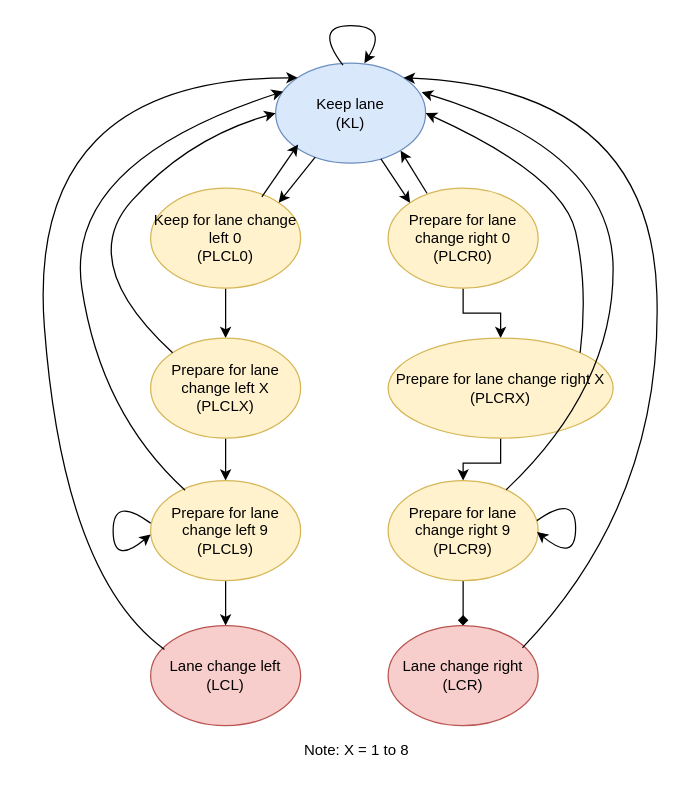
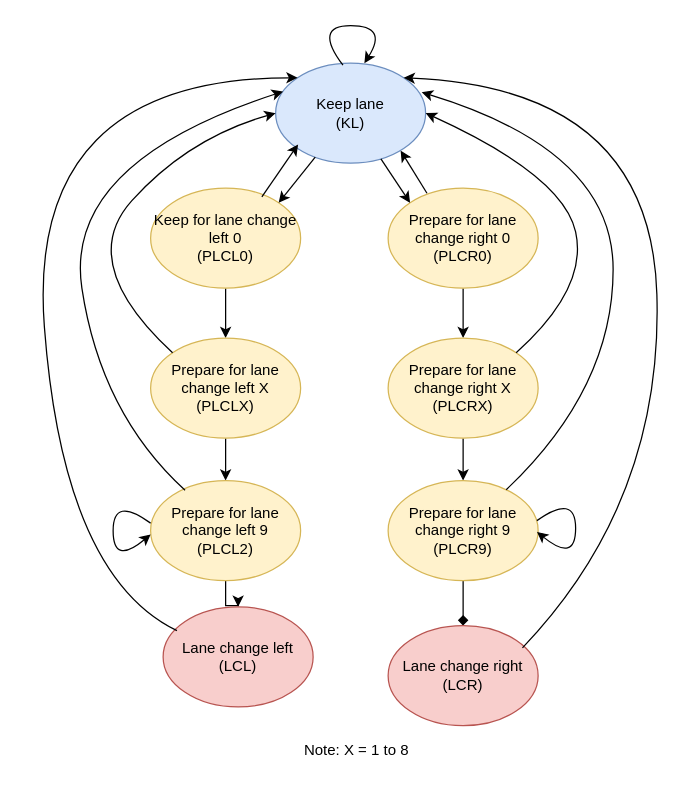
  <mxCell id="0" />
  <mxCell id="1" parent="0" />
  <mxCell id="2" value="Keep lane&lt;br&gt;(KL)" style="ellipse;whiteSpace=wrap;html=1;fillColor=#dae8fc;strokeColor=#6c8ebf;" vertex="1" parent="1"><mxGeometry x="220" y="50" width="120" height="80" as="geometry" /></mxCell>
  <mxCell id="3" value="" style="edgeStyle=orthogonalEdgeStyle;rounded=0;orthogonalLoop=1;jettySize=auto;html=1;" edge="1" parent="1" source="4" target="8"><mxGeometry relative="1" as="geometry" /></mxCell>
  <mxCell id="4" value="Keep for lane change left 0&lt;br&gt;(PLCL0)" style="ellipse;whiteSpace=wrap;html=1;fillColor=#fff2cc;strokeColor=#d6b656;" vertex="1" parent="1"><mxGeometry x="120" y="150" width="120" height="80" as="geometry" /></mxCell>
  <mxCell id="5" value="" style="edgeStyle=orthogonalEdgeStyle;rounded=0;orthogonalLoop=1;jettySize=auto;html=1;" edge="1" parent="1" source="6" target="10"><mxGeometry relative="1" as="geometry" /></mxCell>
  <mxCell id="6" value="Prepare for lane change right 0&lt;br&gt;(PLCR0)" style="ellipse;whiteSpace=wrap;html=1;fillColor=#fff2cc;strokeColor=#d6b656;" vertex="1" parent="1"><mxGeometry x="310" y="150" width="120" height="80" as="geometry" /></mxCell>
  <mxCell id="7" value="" style="edgeStyle=orthogonalEdgeStyle;rounded=0;orthogonalLoop=1;jettySize=auto;html=1;" edge="1" parent="1" source="8" target="12"><mxGeometry relative="1" as="geometry" /></mxCell>
  <mxCell id="8" value="Prepare for lane change left X&lt;br&gt;(PLCLX)" style="ellipse;whiteSpace=wrap;html=1;fillColor=#fff2cc;strokeColor=#d6b656;" vertex="1" parent="1"><mxGeometry x="120" y="270" width="120" height="80" as="geometry" /></mxCell>
  <mxCell id="9" value="" style="edgeStyle=orthogonalEdgeStyle;rounded=0;orthogonalLoop=1;jettySize=auto;html=1;" edge="1" parent="1" source="10" target="14"><mxGeometry relative="1" as="geometry" /></mxCell>
- <mxCell id="10" value="Prepare for lane change right X&lt;br&gt;(PLCRX)" style="ellipse;whiteSpace=wrap;html=1;fillColor=#fff2cc;strokeColor=#d6b656;" vertex="1" parent="1"><mxGeometry x="310" y="270" width="180" height="80" as="geometry" /></mxCell>
+ <mxCell id="10" value="Prepare for lane change right X&lt;br&gt;(PLCRX)" style="ellipse;whiteSpace=wrap;html=1;fillColor=#fff2cc;strokeColor=#d6b656;" vertex="1" parent="1"><mxGeometry x="310" y="270" width="120" height="80" as="geometry" /></mxCell>
  <mxCell id="11" value="" style="edgeStyle=orthogonalEdgeStyle;rounded=0;orthogonalLoop=1;jettySize=auto;html=1;" edge="1" parent="1" source="12" target="15"><mxGeometry relative="1" as="geometry" /></mxCell>
- <mxCell id="12" value="Prepare for lane change left 9&lt;br&gt;(PLCL9)" style="ellipse;whiteSpace=wrap;html=1;fillColor=#fff2cc;strokeColor=#d6b656;" vertex="1" parent="1"><mxGeometry x="120" y="384" width="120" height="80" as="geometry" /></mxCell>
+ <mxCell id="12" value="Prepare for lane change left 9&lt;br&gt;(PLCL2)" style="ellipse;whiteSpace=wrap;html=1;fillColor=#fff2cc;strokeColor=#d6b656;" vertex="1" parent="1"><mxGeometry x="120" y="384" width="120" height="80" as="geometry" /></mxCell>
  <mxCell id="13" value="" style="edgeStyle=orthogonalEdgeStyle;rounded=0;orthogonalLoop=1;jettySize=auto;html=1;endArrow=diamond;" edge="1" parent="1" source="14" target="16"><mxGeometry relative="1" as="geometry" /></mxCell>
  <mxCell id="14" value="Prepare for lane change right 9&lt;br&gt;(PLCR9)" style="ellipse;whiteSpace=wrap;html=1;fillColor=#fff2cc;strokeColor=#d6b656;" vertex="1" parent="1"><mxGeometry x="310" y="384" width="120" height="80" as="geometry" /></mxCell>
- <mxCell id="15" value="Lane change left&lt;br&gt;(LCL)" style="ellipse;whiteSpace=wrap;html=1;fillColor=#f8cecc;strokeColor=#b85450;" vertex="1" parent="1"><mxGeometry x="120" y="500" width="120" height="80" as="geometry" /></mxCell>
+ <mxCell id="15" value="Lane change left&lt;br&gt;(LCL)" style="ellipse;whiteSpace=wrap;html=1;fillColor=#f8cecc;strokeColor=#b85450;" vertex="1" parent="1"><mxGeometry x="130" y="485" width="120" height="80" as="geometry" /></mxCell>
  <mxCell id="16" value="Lane change right&lt;br&gt;(LCR)" style="ellipse;whiteSpace=wrap;html=1;fillColor=#f8cecc;strokeColor=#b85450;" vertex="1" parent="1"><mxGeometry x="310" y="500" width="120" height="80" as="geometry" /></mxCell>
  <mxCell id="17" value="" style="endArrow=classic;html=1;entryX=1;entryY=0;entryDx=0;entryDy=0;" edge="1" parent="1" source="2" target="4"><mxGeometry width="50" height="50" relative="1" as="geometry"><mxPoint x="120" y="650" as="sourcePoint" /><mxPoint x="170" y="600" as="targetPoint" /></mxGeometry></mxCell>
  <mxCell id="18" value="" style="endArrow=classic;html=1;entryX=0;entryY=0;entryDx=0;entryDy=0;" edge="1" parent="1" source="2" target="6"><mxGeometry width="50" height="50" relative="1" as="geometry"><mxPoint x="120" y="650" as="sourcePoint" /><mxPoint x="322" y="160" as="targetPoint" /></mxGeometry></mxCell>
  <mxCell id="19" value="" style="curved=1;endArrow=classic;html=1;entryX=0.5;entryY=0;entryDx=0;entryDy=0;" edge="1" parent="1"><mxGeometry width="50" height="50" relative="1" as="geometry"><mxPoint x="273.894" y="51.66" as="sourcePoint" /><mxPoint x="291" y="50" as="targetPoint" /><Array as="points"><mxPoint x="250" y="20" /><mxPoint x="310" y="20" /></Array></mxGeometry></mxCell>
  <mxCell id="20" value="" style="curved=1;endArrow=classic;html=1;entryX=0.942;entryY=0.45;entryDx=0;entryDy=0;entryPerimeter=0;" edge="1" parent="1"><mxGeometry width="50" height="50" relative="1" as="geometry"><mxPoint x="429" y="416" as="sourcePoint" /><mxPoint x="429.04" y="425" as="targetPoint" /><Array as="points"><mxPoint x="460" y="394" /><mxPoint x="460" y="450" /></Array></mxGeometry></mxCell>
  <mxCell id="21" value="" style="curved=1;endArrow=classic;html=1;entryX=0.942;entryY=0.45;entryDx=0;entryDy=0;entryPerimeter=0;" edge="1" parent="1"><mxGeometry width="50" height="50" relative="1" as="geometry"><mxPoint x="120" y="418" as="sourcePoint" /><mxPoint x="120.04" y="427" as="targetPoint" /><Array as="points"><mxPoint x="90" y="396" /><mxPoint x="90" y="452" /></Array></mxGeometry></mxCell>
  <mxCell id="22" value="" style="endArrow=classic;html=1;" edge="1" parent="1"><mxGeometry width="50" height="50" relative="1" as="geometry"><mxPoint x="209" y="157" as="sourcePoint" /><mxPoint x="238" y="115" as="targetPoint" /></mxGeometry></mxCell>
  <mxCell id="23" value="" style="endArrow=classic;html=1;exitX=0.259;exitY=0.051;exitDx=0;exitDy=0;exitPerimeter=0;" edge="1" parent="1" source="6"><mxGeometry width="50" height="50" relative="1" as="geometry"><mxPoint x="90" y="650" as="sourcePoint" /><mxPoint x="320" y="120" as="targetPoint" /></mxGeometry></mxCell>
  <mxCell id="24" value="" style="curved=1;endArrow=classic;html=1;entryX=1;entryY=0.5;entryDx=0;entryDy=0;exitX=1;exitY=0;exitDx=0;exitDy=0;" edge="1" parent="1" source="10" target="2"><mxGeometry width="50" height="50" relative="1" as="geometry"><mxPoint x="430" y="310" as="sourcePoint" /><mxPoint x="480" y="260" as="targetPoint" /><Array as="points"><mxPoint x="470" y="230" /><mxPoint x="450" y="140" /></Array></mxGeometry></mxCell>
  <mxCell id="25" value="" style="curved=1;endArrow=classic;html=1;entryX=0;entryY=0.5;entryDx=0;entryDy=0;exitX=0;exitY=0;exitDx=0;exitDy=0;" edge="1" parent="1" source="8" target="2"><mxGeometry width="50" height="50" relative="1" as="geometry"><mxPoint x="90" y="650" as="sourcePoint" /><mxPoint x="140" y="600" as="targetPoint" /><Array as="points"><mxPoint x="60" y="210" /><mxPoint x="150" y="110" /></Array></mxGeometry></mxCell>
  <mxCell id="26" value="" style="curved=1;endArrow=classic;html=1;entryX=0.974;entryY=0.292;entryDx=0;entryDy=0;entryPerimeter=0;" edge="1" parent="1" source="14" target="2"><mxGeometry width="50" height="50" relative="1" as="geometry"><mxPoint x="412" y="392" as="sourcePoint" /><mxPoint x="340" y="200" as="targetPoint" /><Array as="points"><mxPoint x="490" y="310" /><mxPoint x="490" y="120" /></Array></mxGeometry></mxCell>
  <mxCell id="27" value="" style="curved=1;endArrow=classic;html=1;exitX=0;exitY=0;exitDx=0;exitDy=0;entryX=0.049;entryY=0.284;entryDx=0;entryDy=0;entryPerimeter=0;" edge="1" parent="1" target="2"><mxGeometry width="50" height="50" relative="1" as="geometry"><mxPoint x="147.574" y="391.716" as="sourcePoint" /><mxPoint x="220" y="70" as="targetPoint" /><Array as="points"><mxPoint x="80" y="330" /><mxPoint x="50" y="130" /></Array></mxGeometry></mxCell>
  <mxCell id="28" value="" style="curved=1;endArrow=classic;html=1;entryX=1;entryY=0;entryDx=0;entryDy=0;" edge="1" parent="1" target="2"><mxGeometry width="50" height="50" relative="1" as="geometry"><mxPoint x="417.466" y="517.758" as="sourcePoint" /><mxPoint x="349.88" y="199.86" as="targetPoint" /><Array as="points"><mxPoint x="530" y="400" /><mxPoint x="520" y="70" /></Array></mxGeometry></mxCell>
  <mxCell id="29" value="" style="curved=1;endArrow=classic;html=1;entryX=0;entryY=0;entryDx=0;entryDy=0;exitX=0.092;exitY=0.238;exitDx=0;exitDy=0;exitPerimeter=0;" edge="1" parent="1" source="15" target="2"><mxGeometry width="50" height="50" relative="1" as="geometry"><mxPoint x="128" y="515" as="sourcePoint" /><mxPoint x="219.88" y="190.72" as="targetPoint" /><Array as="points"><mxPoint x="50" y="460" /><mxPoint x="20" y="62" /></Array></mxGeometry></mxCell>
  <mxCell id="30" value="Note: X = 1 to 8" style="text;html=1;strokeColor=none;fillColor=none;align=center;verticalAlign=middle;whiteSpace=wrap;rounded=0;" vertex="1" parent="1"><mxGeometry x="130" y="590" width="310" height="20" as="geometry" /></mxCell>
